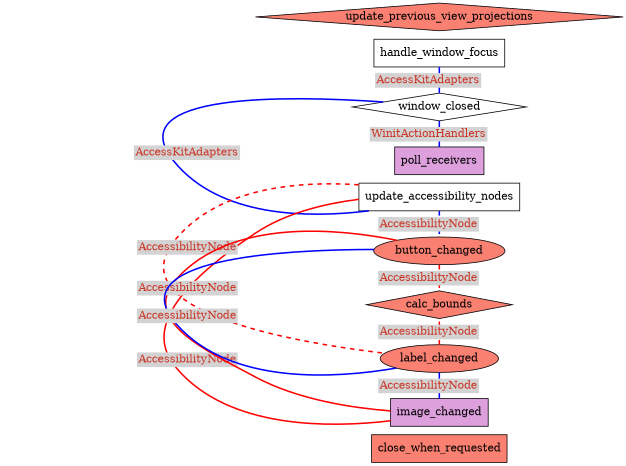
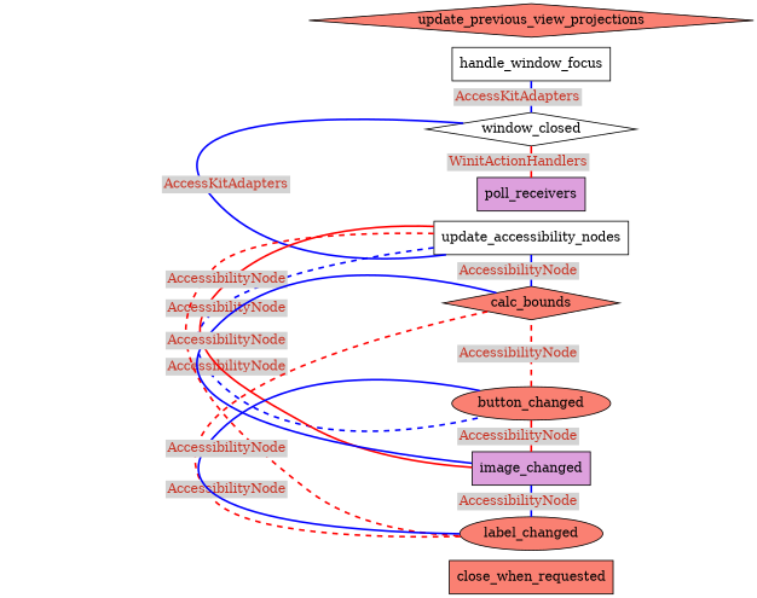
  digraph {
    bgcolor=white
    compound=true
    fontname=Helvetica
    nodesep=0.15
    rankdir=LR
    splines=spline
    node [fillcolor=salmon shape=box style=filled]
    edge [color=blue constraint=false dir=none fontcolor="#c93526" penwidth=2 style=bold]
    n1 [label=close_when_requested]
    n2 [fillcolor=white label=handle_window_focus]
    n3 [fillcolor=white label=window_closed shape=diamond]
    n4 [fillcolor=plum label=poll_receivers]
    n5 [fillcolor=white label=update_accessibility_nodes]
    n6 [label=calc_bounds shape=diamond]
    n7 [label=button_changed shape=ellipse]
    n8 [fillcolor=plum label=image_changed]
    n9 [label=label_changed shape=ellipse]
    n10 [label=update_previous_view_projections shape=diamond]
    n3 -> n2 [label=<<table border="0" cellborder="0"><tr><td bgcolor="#d3d3d3">AccessKitAdapters</td></tr></table>> style=solid]
-   n4 -> n3 [label=<<table border="0" cellborder="0"><tr><td bgcolor="#d3d3d3">WinitActionHandlers</td></tr></table>>]
+   n4 -> n3 [color=red label=<<table border="0" cellborder="0"><tr><td bgcolor="#d3d3d3">WinitActionHandlers</td></tr></table>>]
    n5 -> n3 [label=<<table border="0" cellborder="0"><tr><td bgcolor="#d3d3d3">AccessKitAdapters</td></tr></table>>]
+   n5 -> n6 [label=<<table border="0" cellborder="0"><tr><td bgcolor="#d3d3d3">AccessibilityNode</td></tr></table>> style=solid]
    n5 -> n7 [label=<<table border="0" cellborder="0"><tr><td bgcolor="#d3d3d3">AccessibilityNode</td></tr></table>> style=dashed]
    n5 -> n8 [color=red label=<<table border="0" cellborder="0"><tr><td bgcolor="#d3d3d3">AccessibilityNode</td></tr></table>>]
    n5 -> n9 [color=red label=<<table border="0" cellborder="0"><tr><td bgcolor="#d3d3d3">AccessibilityNode</td></tr></table>> style=dashed]
    n7 -> n6 [color=red label=<<table border="0" cellborder="0"><tr><td bgcolor="#d3d3d3">AccessibilityNode</td></tr></table>> style=dashed]
    n7 -> n8 [color=red label=<<table border="0" cellborder="0"><tr><td bgcolor="#d3d3d3">AccessibilityNode</td></tr></table>> style=solid]
+   n8 -> n6 [label=<<table border="0" cellborder="0"><tr><td bgcolor="#d3d3d3">AccessibilityNode</td></tr></table>>]
    n9 -> n6 [color=red label=<<table border="0" cellborder="0"><tr><td bgcolor="#d3d3d3">AccessibilityNode</td></tr></table>> style=dashed]
    n9 -> n7 [label=<<table border="0" cellborder="0"><tr><td bgcolor="#d3d3d3">AccessibilityNode</td></tr></table>>]
    n9 -> n8 [label=<<table border="0" cellborder="0"><tr><td bgcolor="#d3d3d3">AccessibilityNode</td></tr></table>> style=solid]
  }
